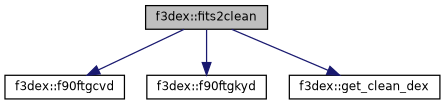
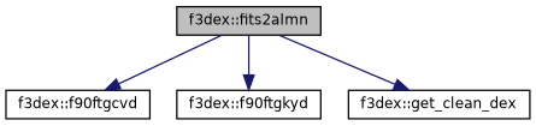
  digraph {
    fontname="DejaVu Sans"
    rankdir=TB
    node [color=black fillcolor=white fontname="DejaVu Sans" fontsize=10 shape=record style=filled]
    edge [color=midnightblue fontname="DejaVu Sans" fontsize=10 labelfontname=Helvetica labelfontsize=10 style=solid]
-   n1 [fillcolor=grey75 fontcolor=black height=0.2 label="f3dex::fits2clean" width=0.4]
+   n1 [fillcolor=grey75 fontcolor=black height=0.2 label="f3dex::fits2almn" width=0.4]
    n2 [height=0.2 label="f3dex::f90ftgcvd" width=0.4]
    n3 [height=0.2 label="f3dex::f90ftgkyd" width=0.4]
    n4 [height=0.2 label="f3dex::get_clean_dex" width=0.4]
    n1 -> n2
    n1 -> n3
    n1 -> n4
  }
